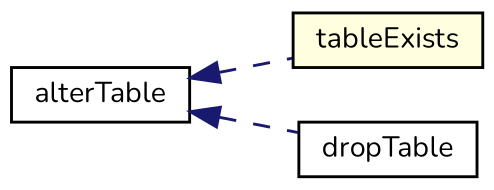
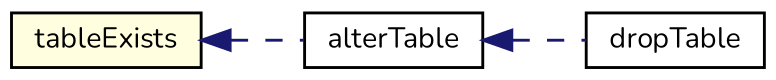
  digraph {
    fontname=Nunito
    rankdir=LR
    node [color=black fillcolor=white fontname=Nunito fontsize=10 shape=record style=filled]
    edge [color=midnightblue dir=back fontname=Nunito fontsize=10 labelfontname=Helvetica labelfontsize=10 style=dashed]
    n1 [fillcolor=lightyellow fontcolor=black height=0.2 label=tableExists width=0.4]
    n2 [height=0.2 label=alterTable width=0.4]
    n3 [height=0.2 label=dropTable width=0.4]
-   n2 -> n1
+   n1 -> n2
    n2 -> n3
  }
